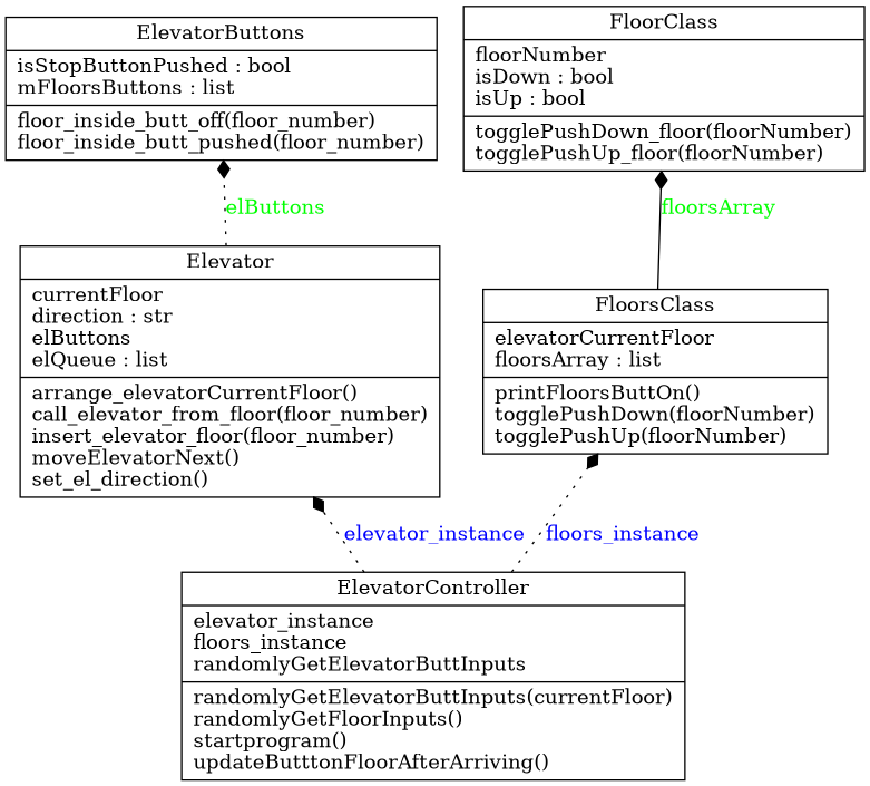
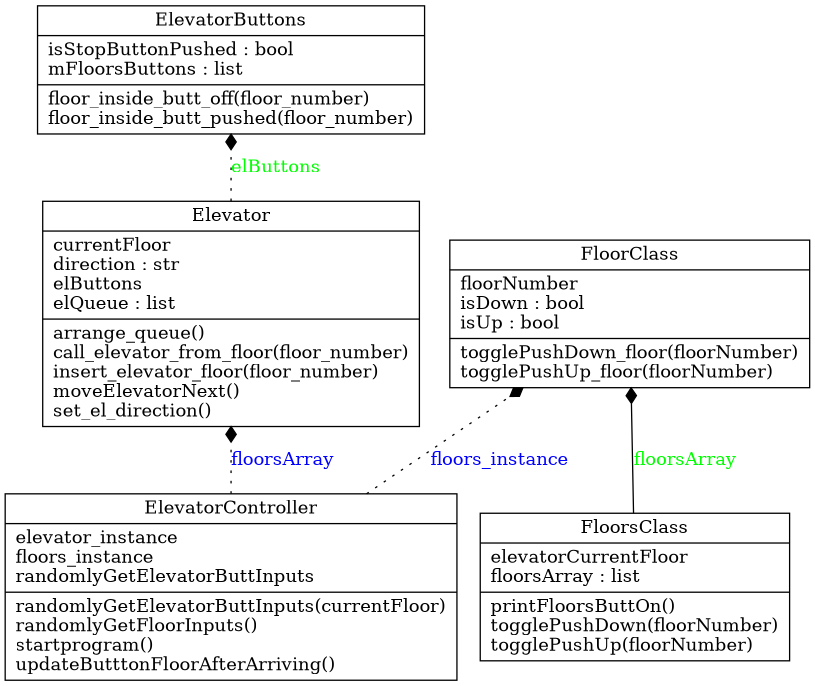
  digraph {
    rankdir=BT
    node [shape=record]
    edge [arrowhead=diamond arrowtail=none fontcolor=green style=dotted]
-   n1 [label="{Elevator|currentFloor\ldirection : str\lelButtons\lelQueue : list\l|arrange_elevatorCurrentFloor()\lcall_elevator_from_floor(floor_number)\linsert_elevator_floor(floor_number)\lmoveElevatorNext()\lset_el_direction()\l}"]
+   n1 [label="{Elevator|currentFloor\ldirection : str\lelButtons\lelQueue : list\l|arrange_queue()\lcall_elevator_from_floor(floor_number)\linsert_elevator_floor(floor_number)\lmoveElevatorNext()\lset_el_direction()\l}"]
    n2 [label="{ElevatorButtons|isStopButtonPushed : bool\lmFloorsButtons : list\l|floor_inside_butt_off(floor_number)\lfloor_inside_butt_pushed(floor_number)\l}"]
    n3 [label="{ElevatorController|elevator_instance\lfloors_instance\lrandomlyGetElevatorButtInputs\l|randomlyGetElevatorButtInputs(currentFloor)\lrandomlyGetFloorInputs()\lstartprogram()\lupdateButttonFloorAfterArriving()\l}"]
    n4 [label="{FloorsClass|elevatorCurrentFloor\lfloorsArray : list\l|printFloorsButtOn()\ltogglePushDown(floorNumber)\ltogglePushUp(floorNumber)\l}"]
    n5 [label="{FloorClass|floorNumber\lisDown : bool\lisUp : bool\l|togglePushDown_floor(floorNumber)\ltogglePushUp_floor(floorNumber)\l}"]
    n1 -> n2 [label=elButtons]
-   n3 -> n1 [fontcolor=blue label=elevator_instance]
-   n3 -> n4 [fontcolor=blue label=floors_instance]
+   n3 -> n1 [fontcolor=blue label=floorsArray]
+   n3 -> n5 [fontcolor=blue label=floors_instance]
    n4 -> n5 [label=floorsArray style=solid]
  }
